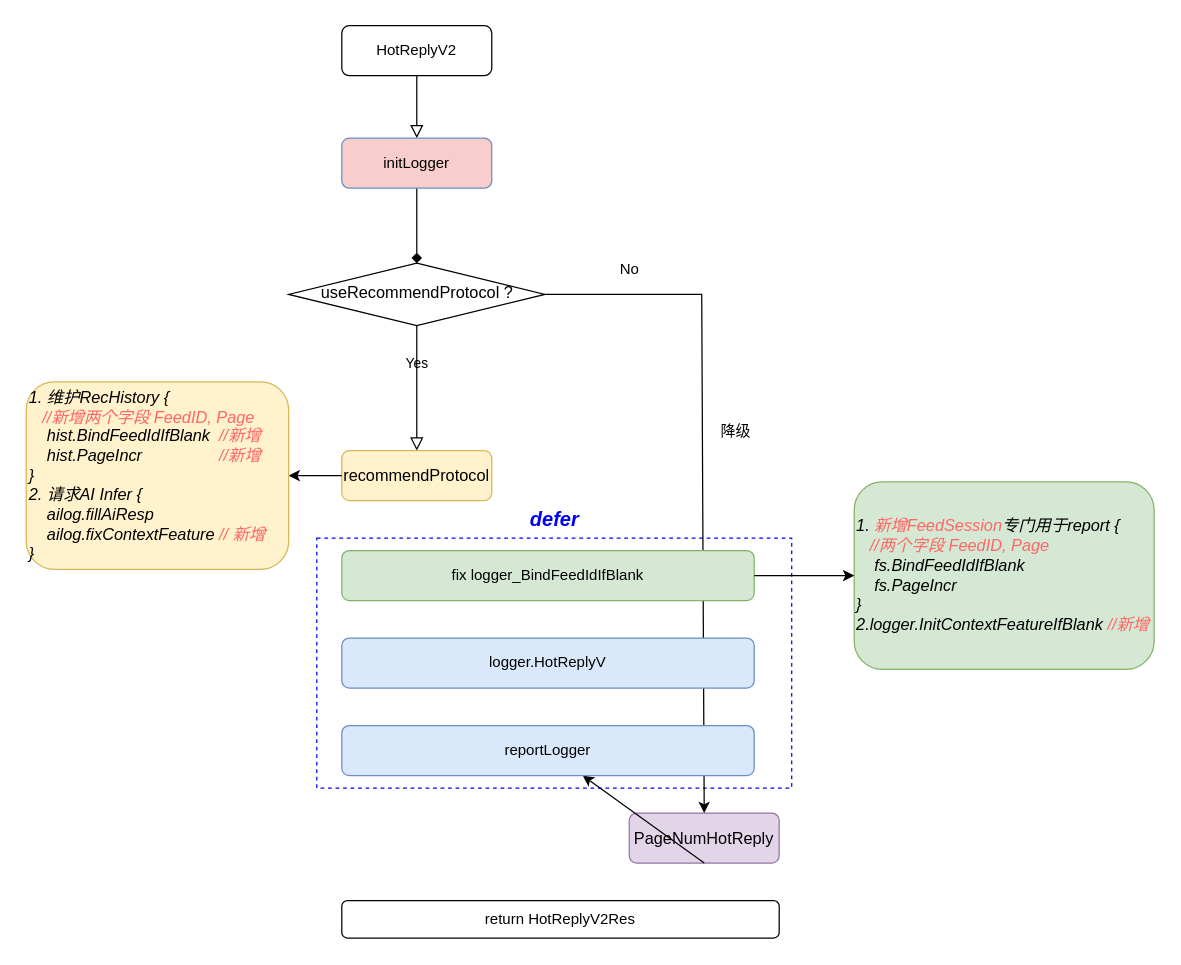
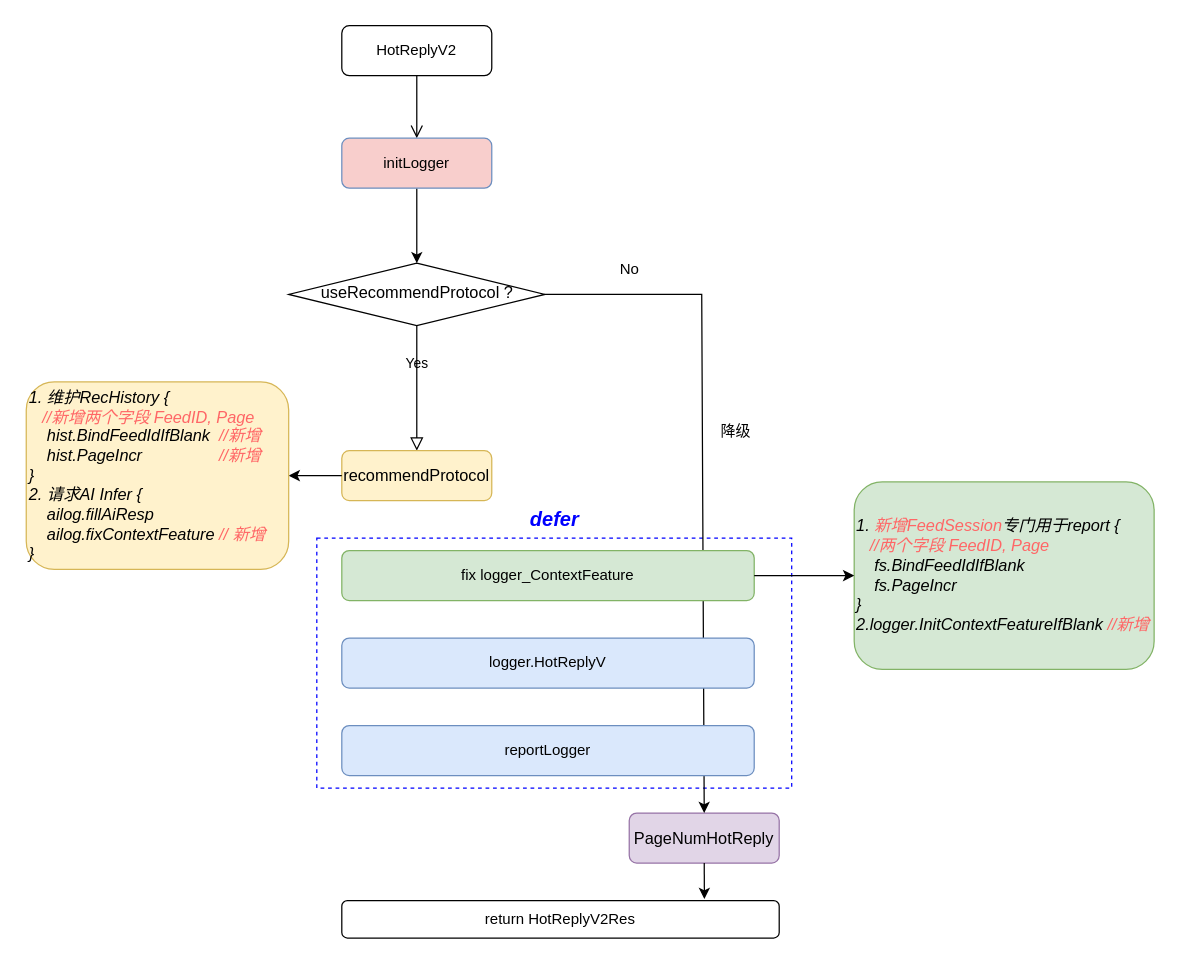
  <mxCell id="0" />
  <mxCell id="1" parent="0" />
  <mxCell id="2" value="" style="rounded=0;whiteSpace=wrap;html=1;shadow=0;glass=0;strokeColor=#0000FF;strokeWidth=1;fontFamily=Helvetica;fontSize=12;fontColor=default;fillColor=none;dashed=1;" vertex="1" parent="1"><mxGeometry x="253" y="430" width="380" height="200" as="geometry" /></mxCell>
- <mxCell id="3" value="" style="rounded=0;html=1;jettySize=auto;orthogonalLoop=1;fontSize=11;endArrow=block;endFill=0;endSize=8;strokeWidth=1;shadow=0;labelBackgroundColor=none;edgeStyle=orthogonalEdgeStyle;entryX=0.5;entryY=0;entryDx=0;entryDy=0;fontFamily=Helvetica;" edge="1" parent="1" source="4" target="10"><mxGeometry relative="1" as="geometry" /></mxCell>
+ <mxCell id="3" value="" style="rounded=0;html=1;jettySize=auto;orthogonalLoop=1;fontSize=11;endArrow=open;endFill=0;endSize=8;strokeWidth=1;shadow=0;labelBackgroundColor=none;edgeStyle=orthogonalEdgeStyle;entryX=0.5;entryY=0;entryDx=0;entryDy=0;fontFamily=Helvetica;" edge="1" parent="1" source="4" target="10"><mxGeometry relative="1" as="geometry" /></mxCell>
  <mxCell id="4" value="HotReplyV2" style="rounded=1;whiteSpace=wrap;html=1;fontSize=12;glass=0;strokeWidth=1;shadow=0;fontFamily=Helvetica;" vertex="1" parent="1"><mxGeometry x="273" y="20" width="120" height="40" as="geometry" /></mxCell>
  <mxCell id="5" value="Yes" style="rounded=0;html=1;jettySize=auto;orthogonalLoop=1;fontSize=11;endArrow=block;endFill=0;endSize=8;strokeWidth=1;shadow=0;labelBackgroundColor=none;edgeStyle=orthogonalEdgeStyle;fontFamily=Helvetica;fontColor=#000000;" edge="1" parent="1" source="6"><mxGeometry y="20" relative="1" as="geometry"><mxPoint as="offset" /><mxPoint x="333" y="360" as="targetPoint" /></mxGeometry></mxCell>
  <mxCell id="6" value="&lt;div style=&quot;font-size: 9.8pt;&quot;&gt;useRecommendProtocol ?&lt;/div&gt;" style="rhombus;whiteSpace=wrap;html=1;shadow=0;fontFamily=Helvetica;fontSize=12;align=center;strokeWidth=1;spacing=6;spacingTop=-4;fontColor=#000000;labelBackgroundColor=none;" vertex="1" parent="1"><mxGeometry x="230.5" y="210" width="205" height="50" as="geometry" /></mxCell>
  <mxCell id="7" value="&lt;div style=&quot;font-size: 9.8pt;&quot;&gt;PageNumHotReply&lt;/div&gt;" style="rounded=1;whiteSpace=wrap;html=1;fontSize=12;glass=0;strokeWidth=1;shadow=0;fontFamily=Helvetica;labelBackgroundColor=none;fillColor=#e1d5e7;strokeColor=#9673a6;" vertex="1" parent="1"><mxGeometry x="503" y="650" width="120" height="40" as="geometry" /></mxCell>
  <mxCell id="8" value="&lt;div style=&quot;font-size: 9.8pt;&quot;&gt;recommendProtocol&lt;/div&gt;" style="rounded=1;whiteSpace=wrap;html=1;fontSize=12;glass=0;strokeWidth=1;shadow=0;fontFamily=Helvetica;labelBackgroundColor=none;fillColor=#fff2cc;strokeColor=#d6b656;" vertex="1" parent="1"><mxGeometry x="273" y="360" width="120" height="40" as="geometry" /></mxCell>
- <mxCell id="9" value="" style="edgeStyle=orthogonalEdgeStyle;rounded=0;orthogonalLoop=1;jettySize=auto;html=1;fontFamily=Helvetica;fontColor=#000000;labelBackgroundColor=none;endArrow=diamond;" edge="1" parent="1" source="10" target="6"><mxGeometry relative="1" as="geometry" /></mxCell>
+ <mxCell id="9" value="" style="edgeStyle=orthogonalEdgeStyle;rounded=0;orthogonalLoop=1;jettySize=auto;html=1;fontFamily=Helvetica;fontColor=#000000;labelBackgroundColor=none;" edge="1" parent="1" source="10" target="6"><mxGeometry relative="1" as="geometry" /></mxCell>
  <mxCell id="10" value="initLogger" style="rounded=1;whiteSpace=wrap;html=1;fontSize=12;glass=0;strokeWidth=1;shadow=0;fontFamily=Helvetica;labelBackgroundColor=none;fillColor=#f8cecc;strokeColor=#6c8ebf;" vertex="1" parent="1"><mxGeometry x="273" y="110" width="120" height="40" as="geometry" /></mxCell>
  <mxCell id="11" value="降级" style="text;html=1;align=center;verticalAlign=middle;resizable=0;points=[];autosize=1;strokeColor=none;fillColor=none;fontFamily=Helvetica;fontColor=#000000;labelBackgroundColor=none;" vertex="1" parent="1"><mxGeometry x="563" y="330" width="50" height="30" as="geometry" /></mxCell>
  <mxCell id="12" value="" style="endArrow=classic;html=1;rounded=0;fontFamily=Helvetica;fontSize=12;fontColor=#000000;exitX=1;exitY=0.5;exitDx=0;exitDy=0;entryX=0.5;entryY=0;entryDx=0;entryDy=0;labelBackgroundColor=none;" edge="1" parent="1" source="6" target="7"><mxGeometry width="50" height="50" relative="1" as="geometry"><mxPoint x="413" y="410" as="sourcePoint" /><mxPoint x="463" y="360" as="targetPoint" /><Array as="points"><mxPoint x="561" y="235" /></Array></mxGeometry></mxCell>
  <mxCell id="13" value="logger.HotReplyV" style="rounded=1;whiteSpace=wrap;html=1;fontSize=12;glass=0;strokeWidth=1;shadow=0;fontFamily=Helvetica;labelBackgroundColor=none;fillColor=#dae8fc;strokeColor=#6c8ebf;" vertex="1" parent="1"><mxGeometry x="273" y="510" width="330" height="40" as="geometry" /></mxCell>
  <mxCell id="14" value="No" style="text;html=1;align=center;verticalAlign=middle;resizable=0;points=[];autosize=1;strokeColor=none;fillColor=none;fontSize=12;fontFamily=Helvetica;fontColor=#000000;labelBackgroundColor=none;" vertex="1" parent="1"><mxGeometry x="483" y="200" width="40" height="30" as="geometry" /></mxCell>
  <mxCell id="15" value="return HotReplyV2Res" style="whiteSpace=wrap;html=1;rounded=1;shadow=0;glass=0;strokeColor=default;strokeWidth=1;fontFamily=Helvetica;fontSize=12;fontColor=#000000;fillColor=default;labelBackgroundColor=none;" vertex="1" parent="1"><mxGeometry x="273" y="720" width="350" height="30" as="geometry" /></mxCell>
- <mxCell id="16" value="" style="endArrow=classic;html=1;rounded=0;fontFamily=Helvetica;fontSize=12;fontColor=#000000;exitX=0.5;exitY=1;exitDx=0;exitDy=0;labelBackgroundColor=none;" edge="1" parent="1" source="7" target="19"><mxGeometry width="50" height="50" relative="1" as="geometry"><mxPoint x="373" y="660" as="sourcePoint" /><mxPoint x="423" y="610" as="targetPoint" /></mxGeometry></mxCell>
+ <mxCell id="16" value="" style="endArrow=classic;html=1;rounded=0;fontFamily=Helvetica;fontSize=12;fontColor=#000000;exitX=0.5;exitY=1;exitDx=0;exitDy=0;entryX=0.829;entryY=-0.04;entryDx=0;entryDy=0;entryPerimeter=0;labelBackgroundColor=none;" edge="1" parent="1" source="7" target="15"><mxGeometry width="50" height="50" relative="1" as="geometry"><mxPoint x="373" y="660" as="sourcePoint" /><mxPoint x="423" y="610" as="targetPoint" /></mxGeometry></mxCell>
  <mxCell id="17" value="" style="endArrow=classic;html=1;rounded=0;fontFamily=Helvetica;fontSize=12;fontColor=#000000;exitX=0;exitY=0.5;exitDx=0;exitDy=0;entryX=1;entryY=0.5;entryDx=0;entryDy=0;labelBackgroundColor=none;" edge="1" parent="1" source="8" target="18"><mxGeometry width="50" height="50" relative="1" as="geometry"><mxPoint x="373" y="340" as="sourcePoint" /><mxPoint x="163" y="380" as="targetPoint" /></mxGeometry></mxCell>
  <mxCell id="18" value="&lt;div style=&quot;font-size: 9.8pt;&quot;&gt;1. 维护RecHistory {&lt;/div&gt;&lt;div style=&quot;font-size: 9.8pt;&quot;&gt;&lt;font color=&quot;#ff6666&quot;&gt;&amp;nbsp; &amp;nbsp;//新增两个字段 FeedID, Page&lt;/font&gt;&amp;nbsp;&lt;/div&gt;&lt;div style=&quot;font-size: 9.8pt;&quot;&gt;&lt;span style=&quot;font-size: 9.8pt;&quot;&gt;&amp;nbsp; &amp;nbsp; hist.&lt;/span&gt;&lt;span style=&quot;font-size: 9.8pt;&quot;&gt;BindFeedIdIfBlank&amp;nbsp; &lt;font color=&quot;#ff6666&quot;&gt;//新增&lt;/font&gt;&lt;/span&gt;&lt;/div&gt;&lt;div style=&quot;font-size: 9.8pt;&quot;&gt;&lt;span style=&quot;font-size: 9.8pt; background-color: initial;&quot;&gt;&amp;nbsp; &amp;nbsp; hist.&lt;/span&gt;&lt;span style=&quot;font-size: 9.8pt; background-color: initial;&quot;&gt;PageIncr&amp;nbsp; &amp;nbsp; &amp;nbsp; &amp;nbsp; &amp;nbsp; &amp;nbsp; &amp;nbsp; &amp;nbsp; &amp;nbsp;&lt;font color=&quot;#ff6666&quot;&gt;//新增&lt;/font&gt;&lt;/span&gt;&lt;/div&gt;&lt;div style=&quot;font-size: 9.8pt;&quot;&gt;}&lt;/div&gt;&lt;div style=&quot;font-size: 9.8pt;&quot;&gt;2. 请求AI Infer {&lt;/div&gt;&lt;div style=&quot;font-size: 9.8pt;&quot;&gt;&lt;div style=&quot;border-color: var(--border-color); font-size: 9.8pt;&quot;&gt;&lt;span style=&quot;&quot;&gt;&amp;nbsp; &amp;nbsp;&amp;nbsp;&lt;/span&gt;ailog.fillAiResp&lt;/div&gt;&lt;div style=&quot;border-color: var(--border-color); font-size: 9.8pt;&quot;&gt;&lt;div style=&quot;border-color: var(--border-color); font-size: 9.8pt;&quot;&gt;&lt;span style=&quot;&quot;&gt;&lt;span style=&quot;&quot;&gt;&amp;nbsp;&amp;nbsp;&amp;nbsp;&amp;nbsp;&lt;/span&gt;&lt;/span&gt;ailog.fixContextFeature&lt;font color=&quot;#ff6666&quot;&gt;&amp;nbsp;&lt;font style=&quot;border-color: var(--border-color);&quot;&gt;// 新增&lt;/font&gt;&lt;/font&gt;&lt;/div&gt;&lt;/div&gt;&lt;/div&gt;&lt;div style=&quot;font-size: 9.8pt;&quot;&gt;}&lt;/div&gt;" style="rounded=1;whiteSpace=wrap;html=1;shadow=0;glass=0;strokeColor=#d6b656;strokeWidth=1;fontFamily=Helvetica;fontSize=12;fillColor=#fff2cc;labelBackgroundColor=none;align=left;fontStyle=2;horizontal=1;labelBorderColor=none;" vertex="1" parent="1"><mxGeometry x="20.5" y="305" width="210" height="150" as="geometry" /></mxCell>
  <mxCell id="19" value="reportLogger" style="rounded=1;whiteSpace=wrap;html=1;fontSize=12;glass=0;strokeWidth=1;shadow=0;fontFamily=Helvetica;labelBackgroundColor=none;fillColor=#dae8fc;strokeColor=#6c8ebf;" vertex="1" parent="1"><mxGeometry x="273" y="580" width="330" height="40" as="geometry" /></mxCell>
  <mxCell id="20" value="&lt;div style=&quot;font-size: 9.8pt;&quot;&gt;1. &lt;font color=&quot;#ff6666&quot;&gt;新增FeedSession&lt;/font&gt;专门用于report {&lt;/div&gt;&lt;div style=&quot;font-size: 9.8pt;&quot;&gt;&lt;font color=&quot;#ff6666&quot;&gt;&amp;nbsp; &amp;nbsp;//两个字段 FeedID, Page&lt;/font&gt;&amp;nbsp;&lt;/div&gt;&lt;div style=&quot;font-size: 9.8pt;&quot;&gt;&lt;span style=&quot;font-size: 9.8pt;&quot;&gt;&amp;nbsp; &amp;nbsp; fs.&lt;/span&gt;&lt;span style=&quot;font-size: 9.8pt;&quot;&gt;BindFeedIdIfBlank&lt;/span&gt;&lt;/div&gt;&lt;div style=&quot;font-size: 9.8pt;&quot;&gt;&lt;span style=&quot;font-size: 9.8pt; background-color: initial;&quot;&gt;&amp;nbsp; &amp;nbsp; fs.&lt;/span&gt;&lt;span style=&quot;font-size: 9.8pt; background-color: initial;&quot;&gt;PageIncr&lt;/span&gt;&lt;/div&gt;&lt;div style=&quot;font-size: 9.8pt;&quot;&gt;}&lt;/div&gt;&lt;div style=&quot;font-size: 9.8pt;&quot;&gt;2.logger.&lt;span style=&quot;font-size: 9.8pt;&quot;&gt;InitContextFeatureIfBlank &lt;font color=&quot;#ff6666&quot;&gt;//新增&lt;/font&gt;&lt;/span&gt;&lt;/div&gt;" style="rounded=1;whiteSpace=wrap;html=1;shadow=0;glass=0;strokeColor=#82b366;strokeWidth=1;fontFamily=Helvetica;fontSize=12;fillColor=#d5e8d4;labelBackgroundColor=none;align=left;fontStyle=2;horizontal=1;labelBorderColor=none;" vertex="1" parent="1"><mxGeometry x="683" y="385" width="240" height="150" as="geometry" /></mxCell>
- <mxCell id="21" value="fix logger_BindFeedIdIfBlank" style="rounded=1;whiteSpace=wrap;html=1;fontSize=12;glass=0;strokeWidth=1;shadow=0;fontFamily=Helvetica;labelBackgroundColor=none;fillColor=#d5e8d4;strokeColor=#82b366;" vertex="1" parent="1"><mxGeometry x="273" y="440" width="330" height="40" as="geometry" /></mxCell>
+ <mxCell id="21" value="fix logger_ContextFeature" style="rounded=1;whiteSpace=wrap;html=1;fontSize=12;glass=0;strokeWidth=1;shadow=0;fontFamily=Helvetica;labelBackgroundColor=none;fillColor=#d5e8d4;strokeColor=#82b366;" vertex="1" parent="1"><mxGeometry x="273" y="440" width="330" height="40" as="geometry" /></mxCell>
  <mxCell id="22" value="" style="endArrow=classic;html=1;rounded=0;fontFamily=Helvetica;fontSize=12;fontColor=default;exitX=1;exitY=0.5;exitDx=0;exitDy=0;entryX=0;entryY=0.5;entryDx=0;entryDy=0;" edge="1" parent="1" source="21" target="20"><mxGeometry width="50" height="50" relative="1" as="geometry"><mxPoint x="473" y="380" as="sourcePoint" /><mxPoint x="523" y="330" as="targetPoint" /></mxGeometry></mxCell>
  <mxCell id="23" value="&lt;font style=&quot;font-size: 16px;&quot; color=&quot;#0000ff&quot;&gt;&lt;i&gt;&lt;b&gt;defer&lt;/b&gt;&lt;/i&gt;&lt;/font&gt;" style="text;html=1;align=center;verticalAlign=middle;resizable=0;points=[];autosize=1;strokeColor=none;fillColor=none;fontSize=12;fontFamily=Helvetica;fontColor=default;" vertex="1" parent="1"><mxGeometry x="413" y="400" width="60" height="30" as="geometry" /></mxCell>
